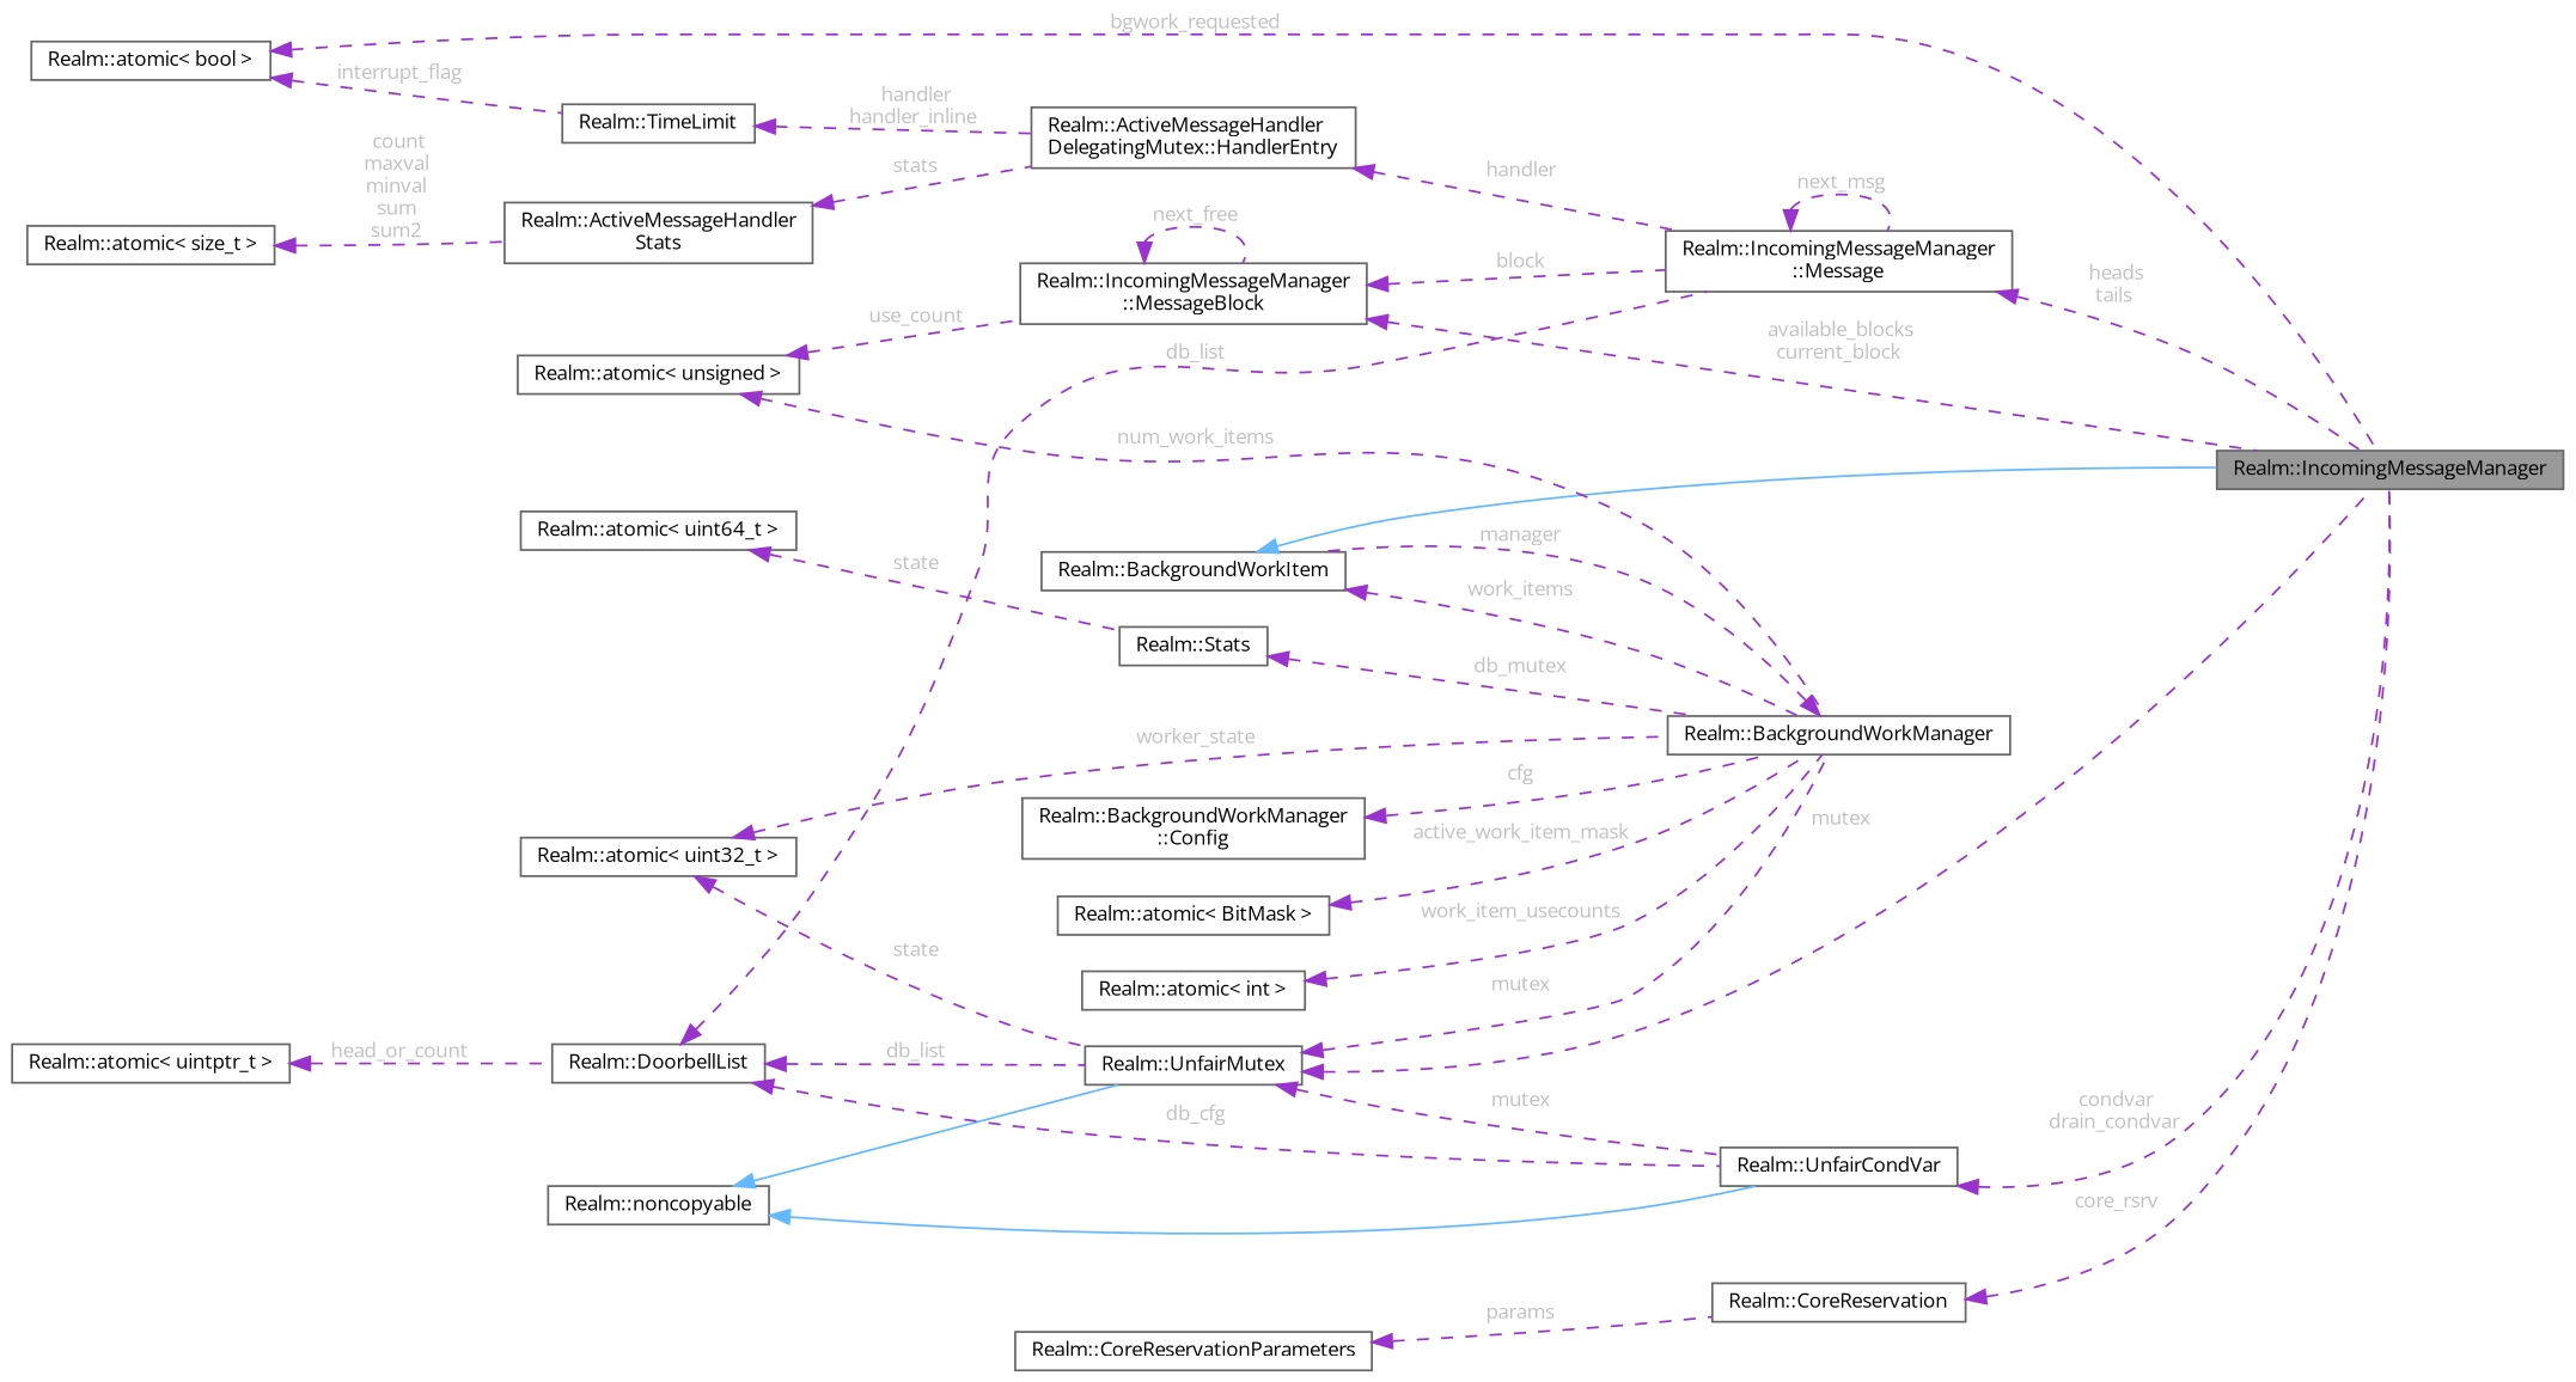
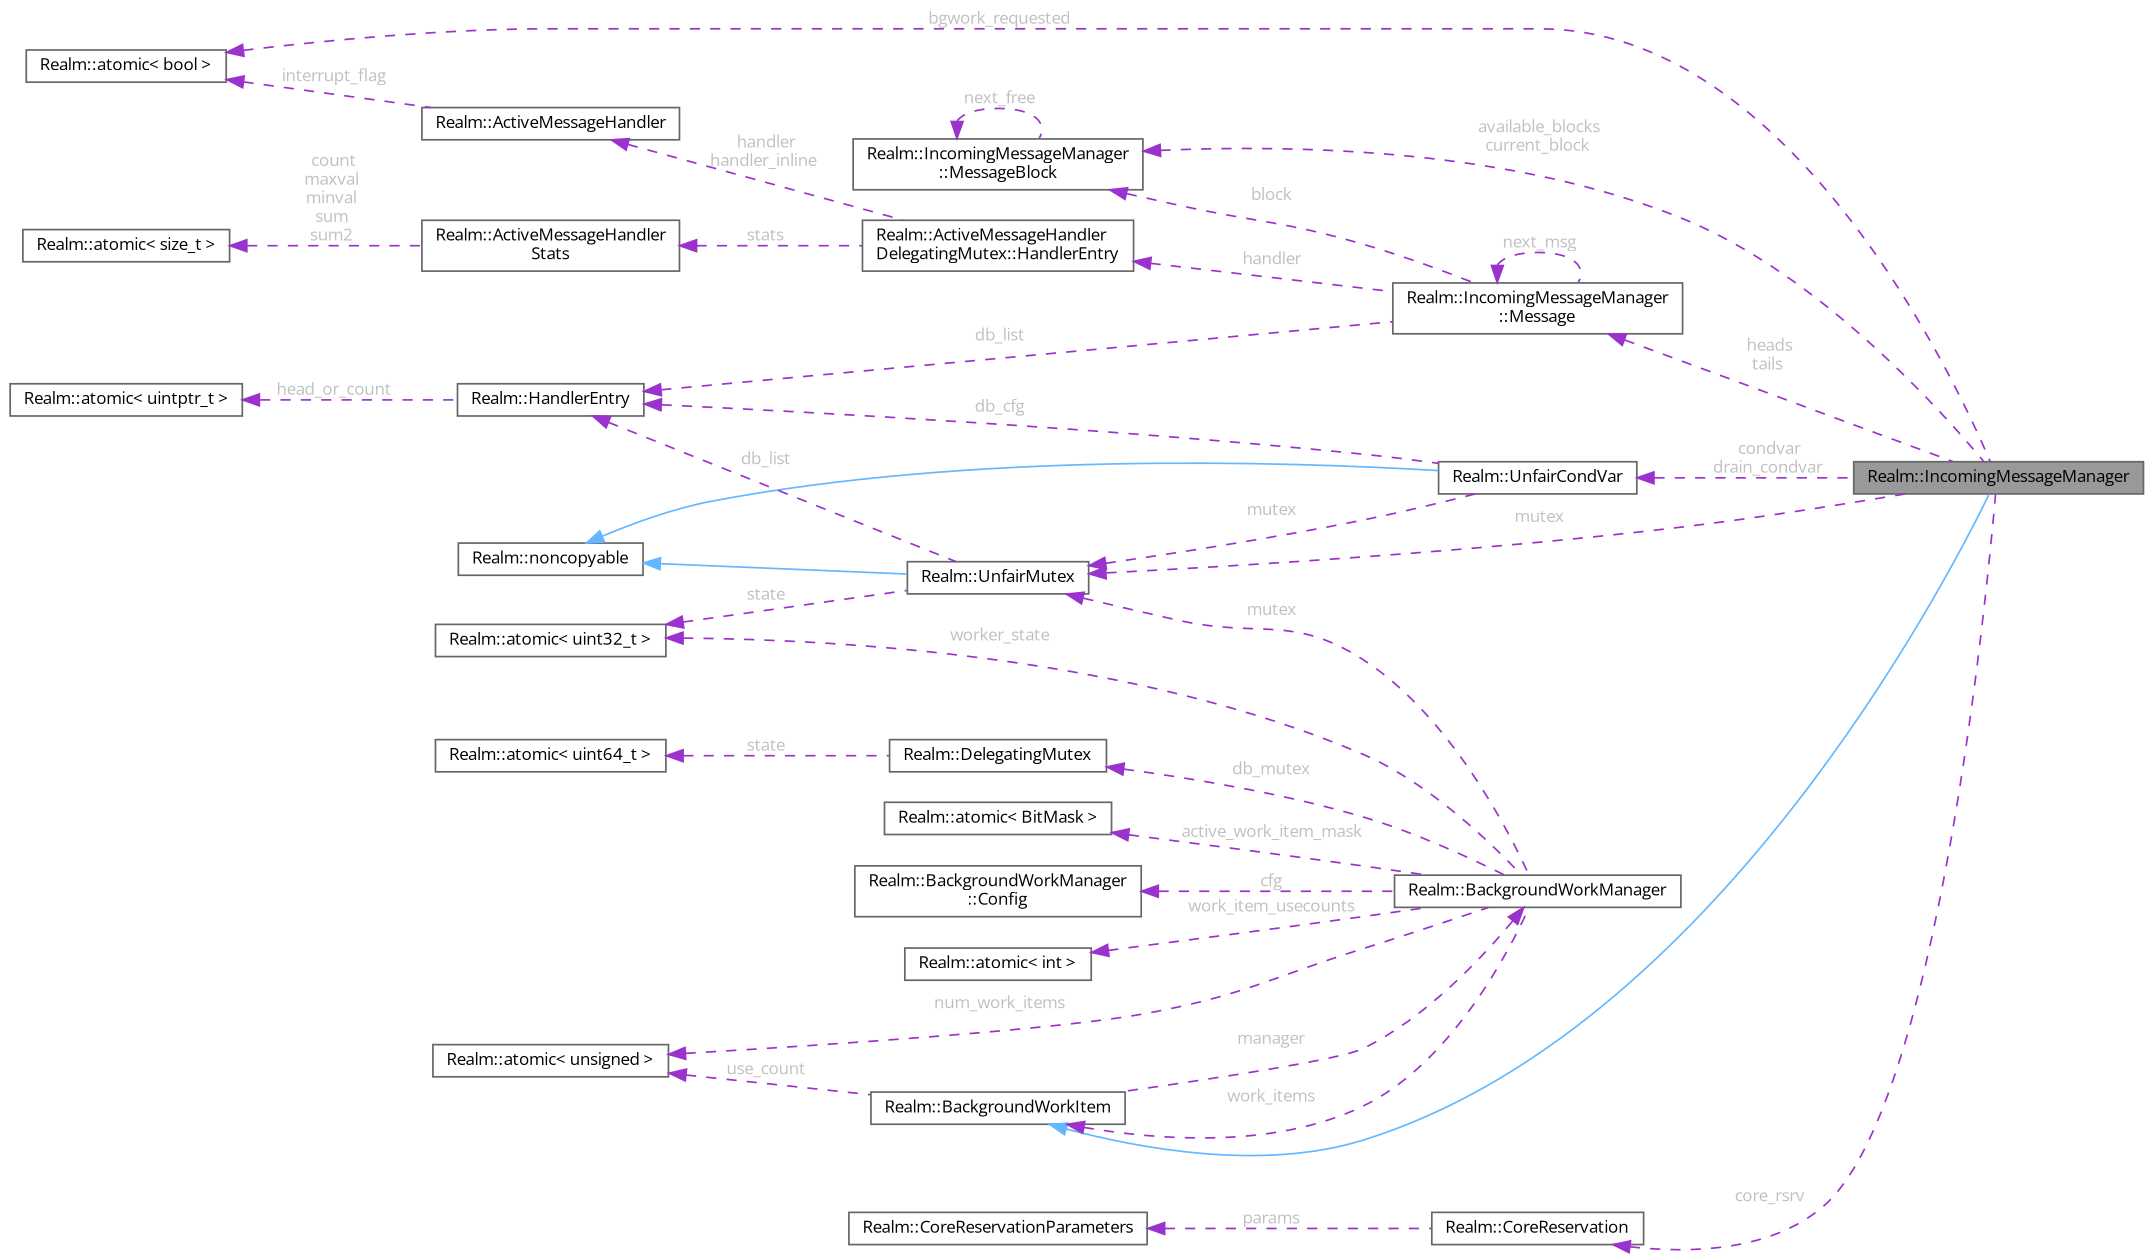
  digraph {
    fontname="Open Sans"
    rankdir=LR
    node [color=gray40 fillcolor=white fontname="Open Sans" fontsize=10 shape=box style=filled]
    edge [color=darkorchid3 dir=back fontname="Open Sans" fontsize=10 labelfontname=Helvetica labelfontsize=10 style=dashed fontcolor=grey]
    n1 [fillcolor=grey60 fontcolor=black height=0.2 label="Realm::IncomingMessageManager" width=0.4]
    n2 [height=0.2 label="Realm::BackgroundWorkItem" width=0.4]
    n3 [height=0.2 label="Realm::BackgroundWorkManager" width=0.4]
    n4 [height=0.2 label="Realm::BackgroundWorkManager\l::Config" width=0.4]
    n5 [height=0.2 label="Realm::UnfairMutex" width=0.4]
    n6 [height=0.2 label="Realm::UnfairCondVar" width=0.4]
    n7 [height=0.2 label="Realm::noncopyable" width=0.4]
    n8 [height=0.2 label="Realm::atomic\< uint32_t \>" width=0.4]
-   n9 [height=0.2 label="Realm::DoorbellList" width=0.4]
+   n9 [height=0.2 label="Realm::HandlerEntry" width=0.4]
    n10 [height=0.2 label="Realm::IncomingMessageManager\l::Message" width=0.4]
    n11 [height=0.2 label="Realm::atomic\< uintptr_t \>" width=0.4]
    n12 [height=0.2 label="Realm::atomic\< unsigned \>" width=0.4]
    n13 [height=0.2 label="Realm::IncomingMessageManager\l::MessageBlock" width=0.4]
    n14 [height=0.2 label="Realm::atomic\< BitMask \>" width=0.4]
    n15 [height=0.2 label="Realm::atomic\< int \>" width=0.4]
-   n16 [height=0.2 label="Realm::Stats" width=0.4]
+   n16 [height=0.2 label="Realm::DelegatingMutex" width=0.4]
    n17 [height=0.2 label="Realm::atomic\< uint64_t \>" width=0.4]
    n18 [height=0.2 label="Realm::atomic\< bool \>" width=0.4]
-   n19 [height=0.2 label="Realm::TimeLimit" width=0.4]
+   n19 [height=0.2 label="Realm::ActiveMessageHandler" width=0.4]
    n20 [height=0.2 label="Realm::ActiveMessageHandler\lDelegatingMutex::HandlerEntry" width=0.4]
    n21 [height=0.2 label="Realm::ActiveMessageHandler\lStats" width=0.4]
    n22 [height=0.2 label="Realm::atomic\< size_t \>" width=0.4]
    n23 [height=0.2 label="Realm::CoreReservation" width=0.4]
    n24 [height=0.2 label="Realm::CoreReservationParameters" width=0.4]
    n2 -> n1 [color=steelblue1 style=solid fontcolor=""]
    n2 -> n3 [label=" work_items"]
    n3 -> n2 [label=" manager"]
    n4 -> n3 [label=" cfg"]
    n5 -> n1 [label=" mutex"]
    n5 -> n3 [label=" mutex"]
    n5 -> n6 [label=" mutex"]
    n6 -> n1 [label=" condvar\ndrain_condvar"]
    n7 -> n5 [color=steelblue1 style=solid fontcolor=""]
    n7 -> n6 [color=steelblue1 style=solid fontcolor=""]
    n8 -> n3 [label=" worker_state"]
    n8 -> n5 [label=" state"]
    n9 -> n5 [label=" db_list"]
    n9 -> n6 [label=" db_cfg"]
    n9 -> n10 [label=" db_list"]
    n10 -> n1 [label=" heads\ntails"]
    n10 -> n10 [label=" next_msg"]
    n11 -> n9 [label=" head_or_count"]
    n12 -> n3 [label=" num_work_items"]
-   n12 -> n13 [label=" use_count"]
+   n12 -> n2 [label=" use_count"]
    n13 -> n1 [label=" available_blocks\ncurrent_block"]
    n13 -> n10 [label=" block"]
    n13 -> n13 [label=" next_free"]
    n14 -> n3 [label=" active_work_item_mask"]
    n15 -> n3 [label=" work_item_usecounts"]
    n16 -> n3 [label=" db_mutex"]
    n17 -> n16 [label=" state"]
    n18 -> n1 [label=" bgwork_requested"]
    n18 -> n19 [label=" interrupt_flag"]
    n19 -> n20 [label=" handler\nhandler_inline"]
    n20 -> n10 [label=" handler"]
    n21 -> n20 [label=" stats"]
    n22 -> n21 [label=" count\nmaxval\nminval\nsum\nsum2"]
    n23 -> n1 [label=" core_rsrv"]
    n24 -> n23 [label=" params"]
  }
